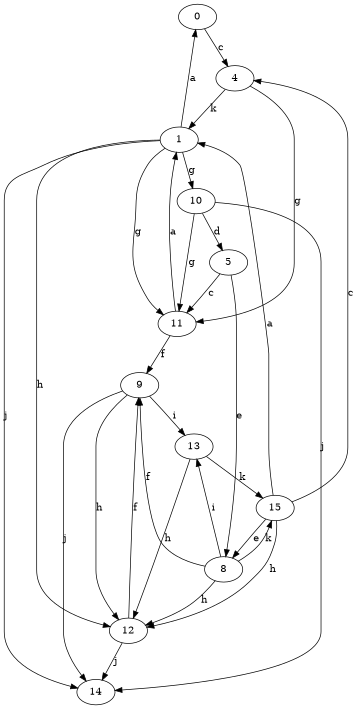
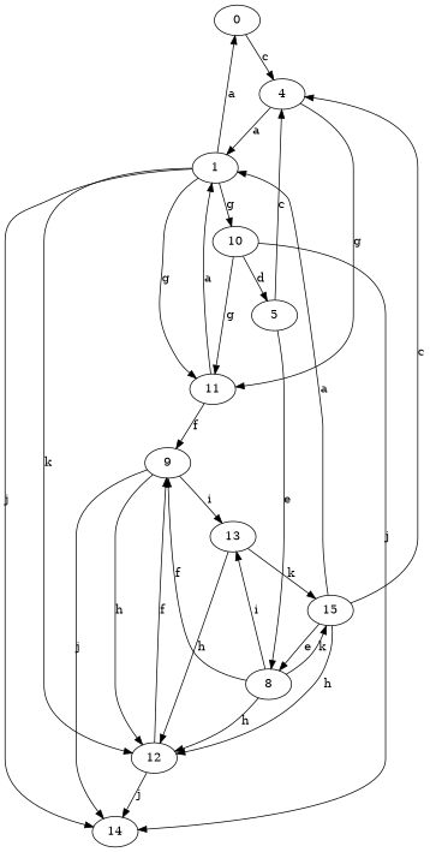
  strict digraph {
    0
    4
    1
    11
    10
    12
    14
    5
    9
    13
    8
    15
    0 -> 4 [label=c]
-   4 -> 1 [label=k]
+   4 -> 1 [label=a]
    4 -> 11 [label=g]
    1 -> 0 [label=a]
    1 -> 11 [label=g]
    1 -> 10 [label=g]
-   1 -> 12 [label=h]
+   1 -> 12 [label=k]
    1 -> 14 [label=j]
    11 -> 1 [label=a]
    11 -> 9 [label=f]
    10 -> 11 [label=g]
    10 -> 14 [label=j]
    10 -> 5 [label=d]
    12 -> 14 [label=j]
    12 -> 9 [label=f]
-   5 -> 11 [label=c]
+   5 -> 4 [label=c]
    5 -> 8 [label=e]
    9 -> 12 [label=h]
    9 -> 14 [label=j]
    9 -> 13 [label=i]
    13 -> 12 [label=h]
    13 -> 15 [label=k]
    8 -> 12 [label=h]
    8 -> 9 [label=f]
    8 -> 13 [label=i]
    8 -> 15 [label=k]
    15 -> 4 [label=c]
    15 -> 1 [label=a]
    15 -> 12 [label=h]
    15 -> 8 [label=e]
  }
